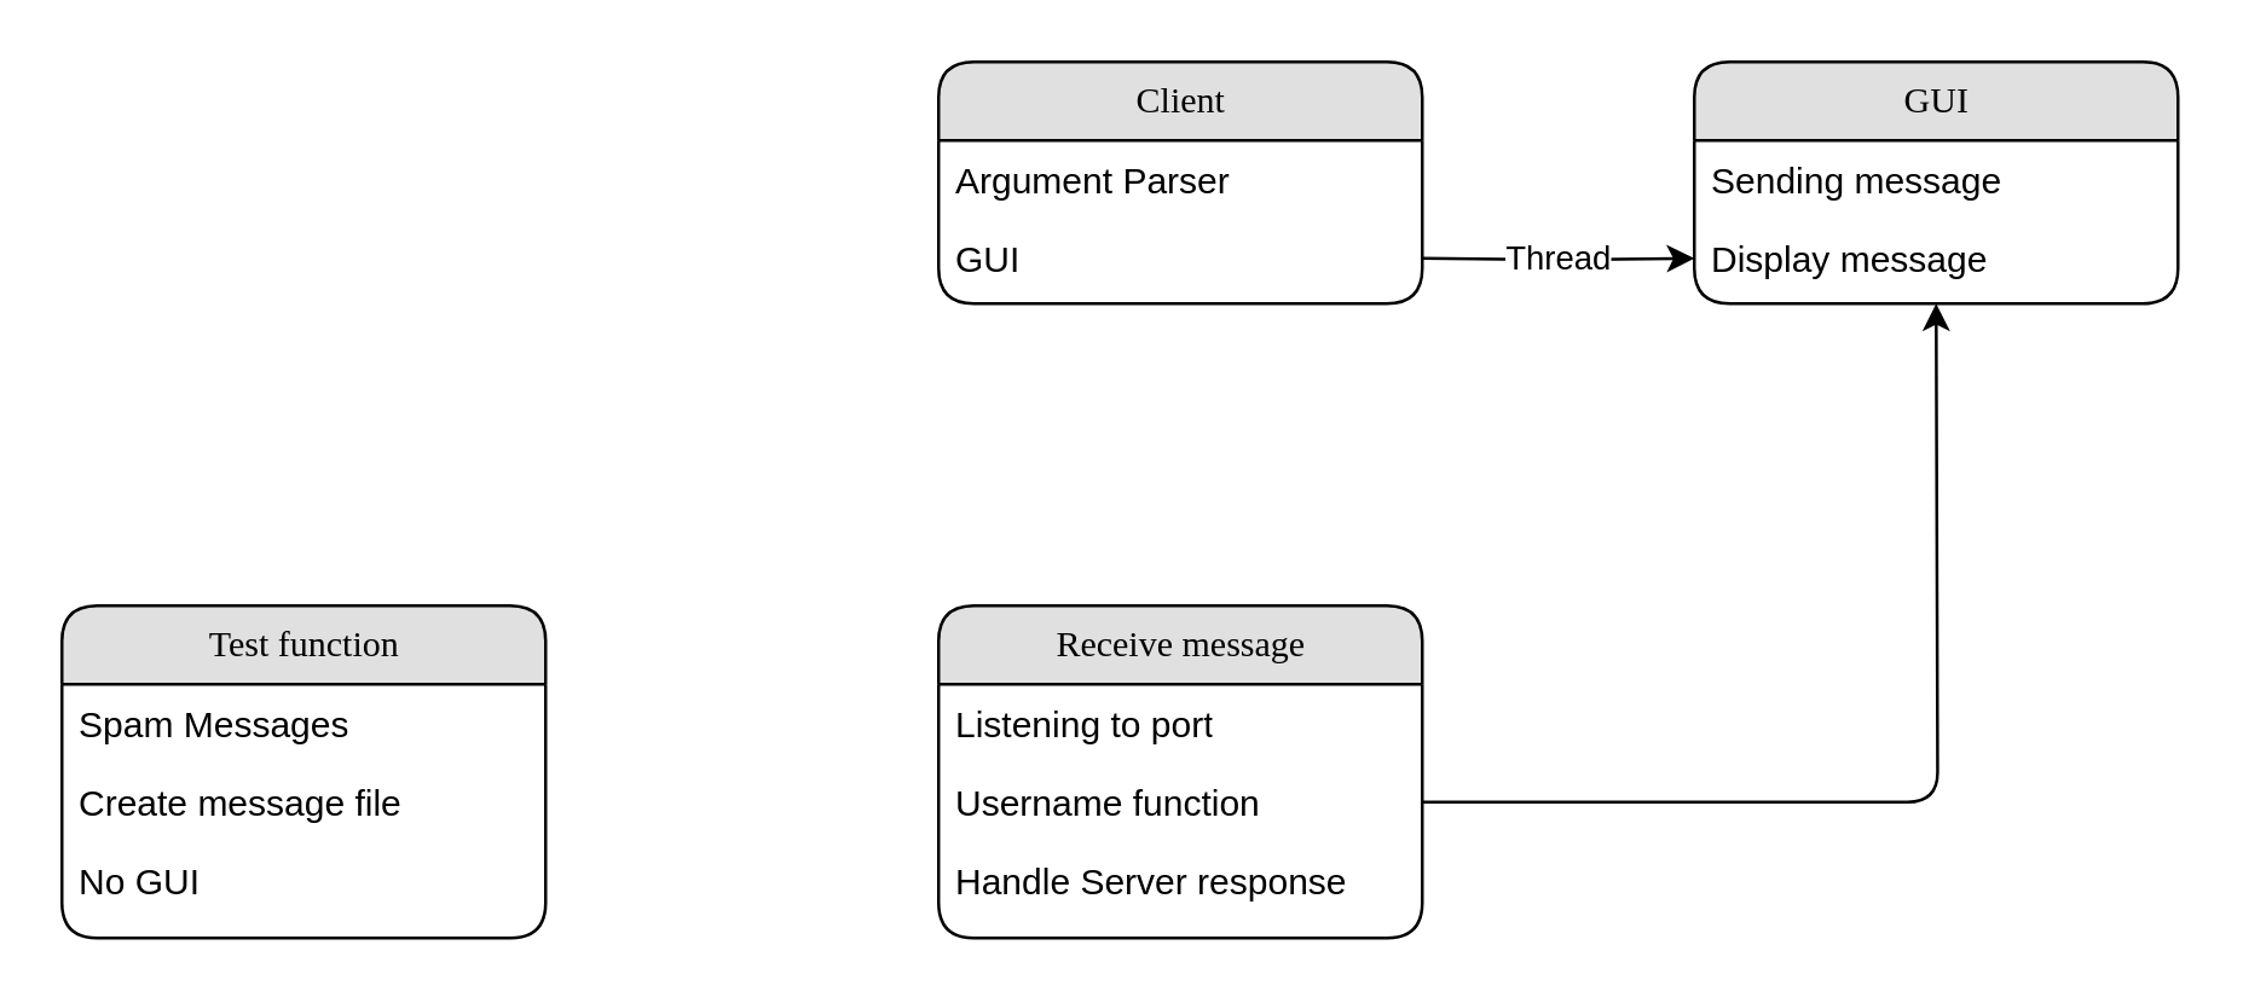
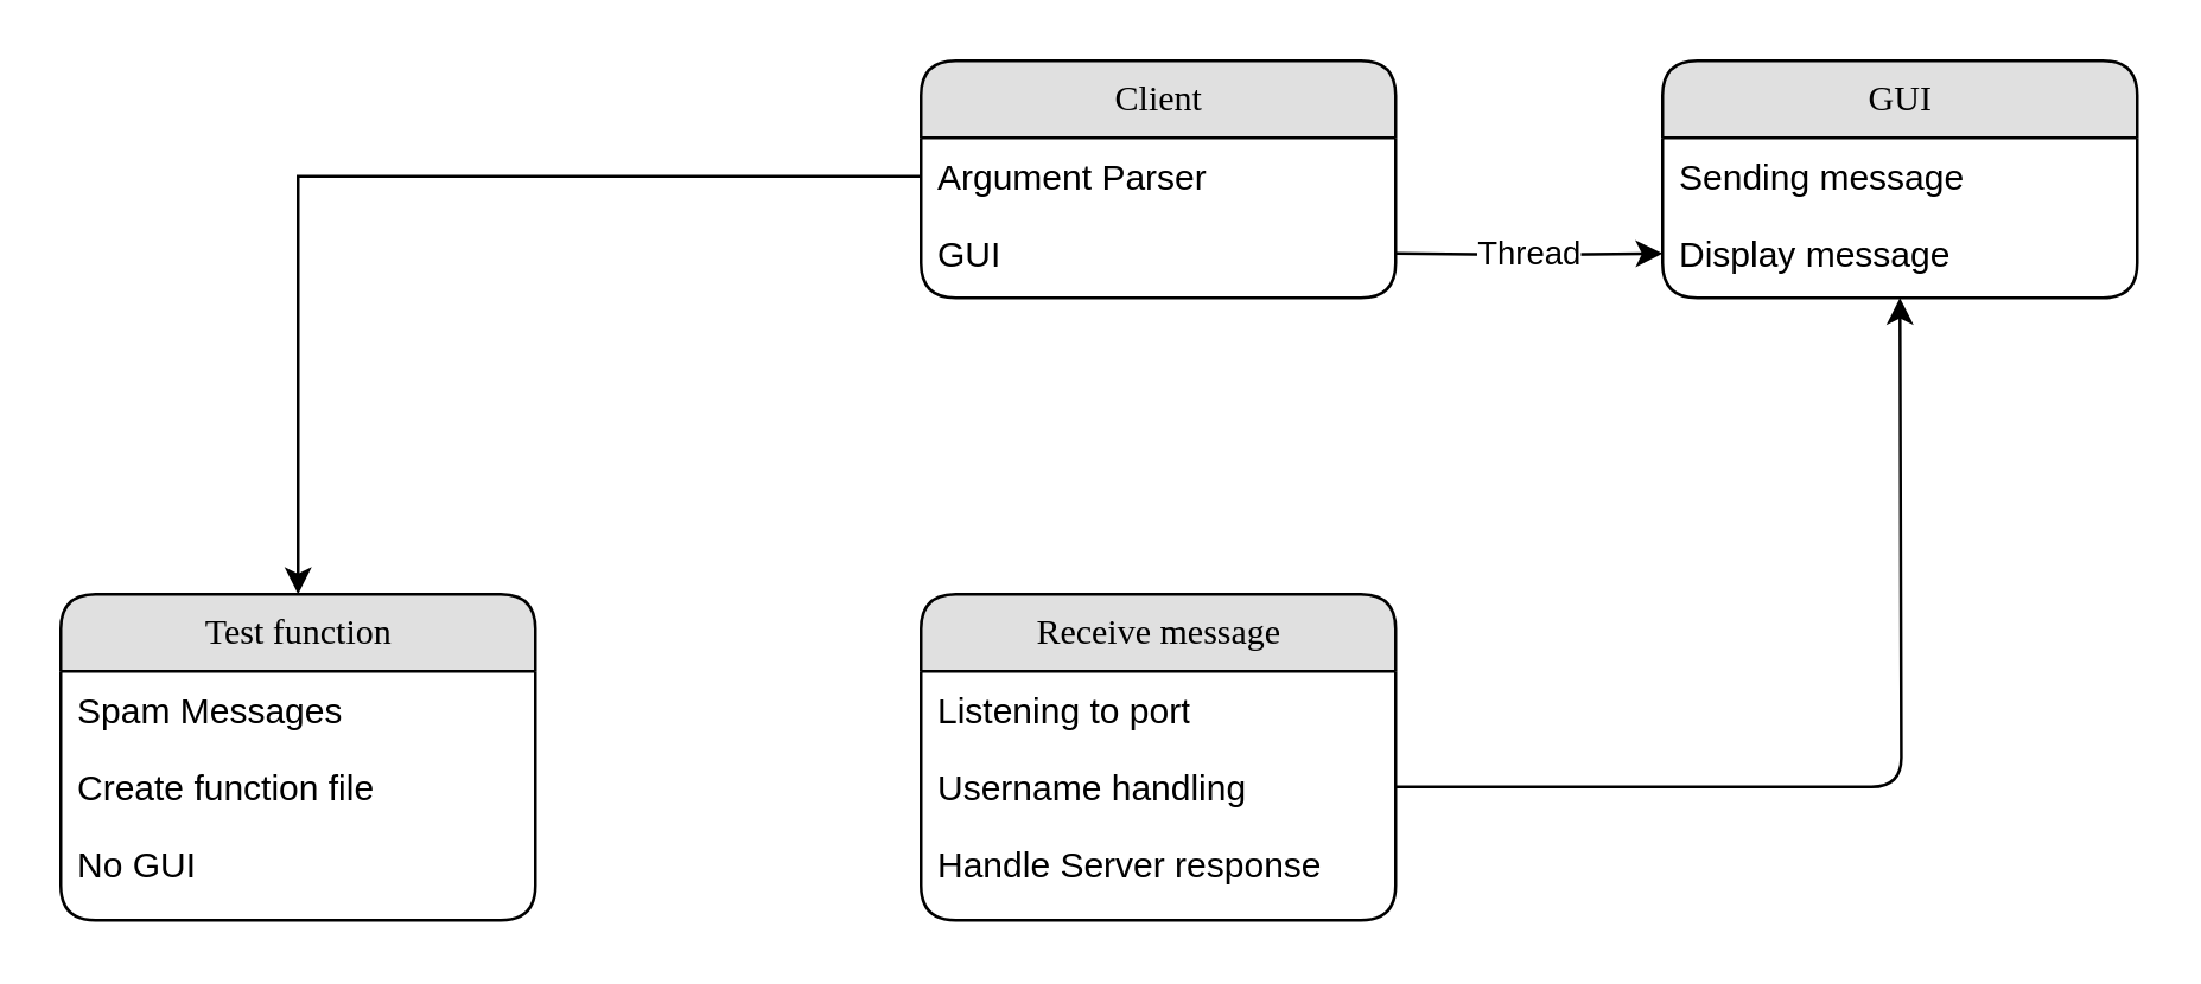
  <mxCell id="0" />
  <mxCell id="1" parent="0" />
  <mxCell id="2" value="Client" style="swimlane;html=1;fontStyle=0;childLayout=stackLayout;horizontal=1;startSize=26;fillColor=#e0e0e0;horizontalStack=0;resizeParent=1;resizeLast=0;collapsible=1;marginBottom=0;swimlaneFillColor=#ffffff;align=center;rounded=1;shadow=0;comic=0;labelBackgroundColor=none;strokeWidth=1;fontFamily=Verdana;fontSize=12" parent="1" vertex="1"><mxGeometry x="310" y="20" width="160" height="80" as="geometry" /></mxCell>
  <mxCell id="3" value="Argument Parser" style="text;html=1;strokeColor=none;fillColor=none;spacingLeft=4;spacingRight=4;whiteSpace=wrap;overflow=hidden;rotatable=0;points=[[0,0.5],[1,0.5]];portConstraint=eastwest;" parent="2" vertex="1"><mxGeometry y="26" width="160" height="26" as="geometry" /></mxCell>
  <mxCell id="4" value="GUI" style="text;html=1;strokeColor=none;fillColor=none;spacingLeft=4;spacingRight=4;whiteSpace=wrap;overflow=hidden;rotatable=0;points=[[0,0.5],[1,0.5]];portConstraint=eastwest;" parent="2" vertex="1"><mxGeometry y="52" width="160" height="26" as="geometry" /></mxCell>
  <mxCell id="5" value="GUI" style="swimlane;html=1;fontStyle=0;childLayout=stackLayout;horizontal=1;startSize=26;fillColor=#e0e0e0;horizontalStack=0;resizeParent=1;resizeLast=0;collapsible=1;marginBottom=0;swimlaneFillColor=#ffffff;align=center;rounded=1;shadow=0;comic=0;labelBackgroundColor=none;strokeWidth=1;fontFamily=Verdana;fontSize=12" parent="1" vertex="1"><mxGeometry x="560" y="20" width="160" height="80" as="geometry" /></mxCell>
  <mxCell id="6" value="&lt;div&gt;Sending message&lt;/div&gt;" style="text;html=1;strokeColor=none;fillColor=none;spacingLeft=4;spacingRight=4;whiteSpace=wrap;overflow=hidden;rotatable=0;points=[[0,0.5],[1,0.5]];portConstraint=eastwest;" parent="5" vertex="1"><mxGeometry y="26" width="160" height="26" as="geometry" /></mxCell>
  <mxCell id="7" value="&lt;div&gt;Display message&lt;/div&gt;" style="text;html=1;strokeColor=none;fillColor=none;spacingLeft=4;spacingRight=4;whiteSpace=wrap;overflow=hidden;rotatable=0;points=[[0,0.5],[1,0.5]];portConstraint=eastwest;" parent="5" vertex="1"><mxGeometry y="52" width="160" height="26" as="geometry" /></mxCell>
  <mxCell id="8" value="Thread" style="edgeStyle=orthogonalEdgeStyle;rounded=1;orthogonalLoop=1;jettySize=auto;html=1;exitX=1;exitY=0.5;exitDx=0;exitDy=0;labelBackgroundColor=default;" parent="1" target="7" edge="1"><mxGeometry relative="1" as="geometry"><mxPoint x="470" y="85" as="sourcePoint" /></mxGeometry></mxCell>
  <mxCell id="9" value="Receive message" style="swimlane;html=1;fontStyle=0;childLayout=stackLayout;horizontal=1;startSize=26;fillColor=#e0e0e0;horizontalStack=0;resizeParent=1;resizeLast=0;collapsible=1;marginBottom=0;swimlaneFillColor=#ffffff;align=center;rounded=1;shadow=0;comic=0;labelBackgroundColor=none;strokeWidth=1;fontFamily=Verdana;fontSize=12" parent="1" vertex="1"><mxGeometry x="310" y="200" width="160" height="110" as="geometry" /></mxCell>
  <mxCell id="10" value="Listening to port" style="text;html=1;strokeColor=none;fillColor=none;spacingLeft=4;spacingRight=4;whiteSpace=wrap;overflow=hidden;rotatable=0;points=[[0,0.5],[1,0.5]];portConstraint=eastwest;" parent="9" vertex="1"><mxGeometry y="26" width="160" height="26" as="geometry" /></mxCell>
- <mxCell id="11" value="Username function" style="text;html=1;strokeColor=none;fillColor=none;spacingLeft=4;spacingRight=4;whiteSpace=wrap;overflow=hidden;rotatable=0;points=[[0,0.5],[1,0.5]];portConstraint=eastwest;" parent="9" vertex="1"><mxGeometry y="52" width="160" height="26" as="geometry" /></mxCell>
+ <mxCell id="11" value="Username handling" style="text;html=1;strokeColor=none;fillColor=none;spacingLeft=4;spacingRight=4;whiteSpace=wrap;overflow=hidden;rotatable=0;points=[[0,0.5],[1,0.5]];portConstraint=eastwest;" parent="9" vertex="1"><mxGeometry y="52" width="160" height="26" as="geometry" /></mxCell>
  <mxCell id="12" value="Handle Server response" style="text;html=1;strokeColor=none;fillColor=none;spacingLeft=4;spacingRight=4;whiteSpace=wrap;overflow=hidden;rotatable=0;points=[[0,0.5],[1,0.5]];portConstraint=eastwest;" parent="9" vertex="1"><mxGeometry y="78" width="160" height="26" as="geometry" /></mxCell>
  <mxCell id="13" style="edgeStyle=orthogonalEdgeStyle;rounded=1;orthogonalLoop=1;jettySize=auto;html=1;exitX=1;exitY=0.5;exitDx=0;exitDy=0;labelBackgroundColor=default;" parent="1" source="11" edge="1"><mxGeometry relative="1" as="geometry"><mxPoint x="640" y="100" as="targetPoint" /></mxGeometry></mxCell>
  <mxCell id="14" value="Test function" style="swimlane;html=1;fontStyle=0;childLayout=stackLayout;horizontal=1;startSize=26;fillColor=#e0e0e0;horizontalStack=0;resizeParent=1;resizeLast=0;collapsible=1;marginBottom=0;swimlaneFillColor=#ffffff;align=center;rounded=1;shadow=0;comic=0;labelBackgroundColor=none;strokeWidth=1;fontFamily=Verdana;fontSize=12" vertex="1" parent="1"><mxGeometry x="20" y="200" width="160" height="110" as="geometry" /></mxCell>
  <mxCell id="15" value="Spam Messages " style="text;html=1;strokeColor=none;fillColor=none;spacingLeft=4;spacingRight=4;whiteSpace=wrap;overflow=hidden;rotatable=0;points=[[0,0.5],[1,0.5]];portConstraint=eastwest;" vertex="1" parent="14"><mxGeometry y="26" width="160" height="26" as="geometry" /></mxCell>
- <mxCell id="16" value="Create message file" style="text;html=1;strokeColor=none;fillColor=none;spacingLeft=4;spacingRight=4;whiteSpace=wrap;overflow=hidden;rotatable=0;points=[[0,0.5],[1,0.5]];portConstraint=eastwest;" vertex="1" parent="14"><mxGeometry y="52" width="160" height="26" as="geometry" /></mxCell>
+ <mxCell id="16" value="Create function file" style="text;html=1;strokeColor=none;fillColor=none;spacingLeft=4;spacingRight=4;whiteSpace=wrap;overflow=hidden;rotatable=0;points=[[0,0.5],[1,0.5]];portConstraint=eastwest;" vertex="1" parent="14"><mxGeometry y="52" width="160" height="26" as="geometry" /></mxCell>
  <mxCell id="17" value="No GUI" style="text;html=1;strokeColor=none;fillColor=none;spacingLeft=4;spacingRight=4;whiteSpace=wrap;overflow=hidden;rotatable=0;points=[[0,0.5],[1,0.5]];portConstraint=eastwest;" vertex="1" parent="14"><mxGeometry y="78" width="160" height="26" as="geometry" /></mxCell>
+ <mxCell id="18" style="edgeStyle=orthogonalEdgeStyle;rounded=0;orthogonalLoop=1;jettySize=auto;html=1;exitX=0;exitY=0.5;exitDx=0;exitDy=0;entryX=0.5;entryY=0;entryDx=0;entryDy=0;" edge="1" parent="1" source="3" target="14"><mxGeometry relative="1" as="geometry" /></mxCell>
